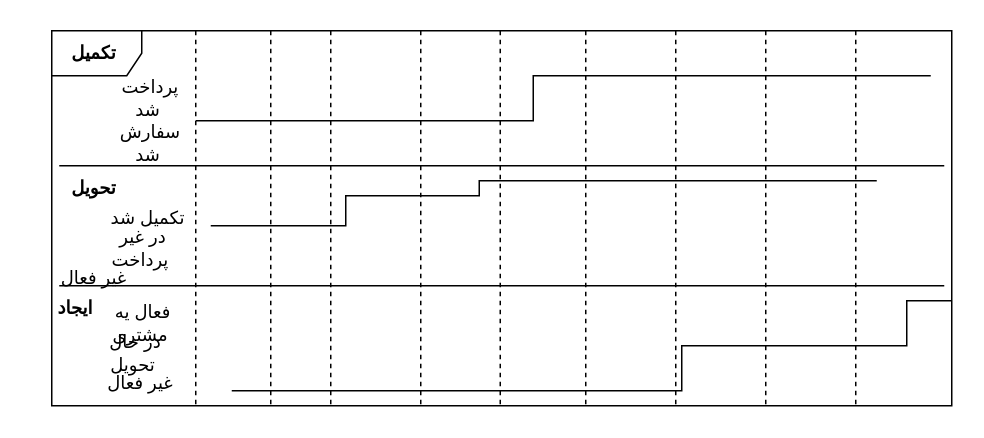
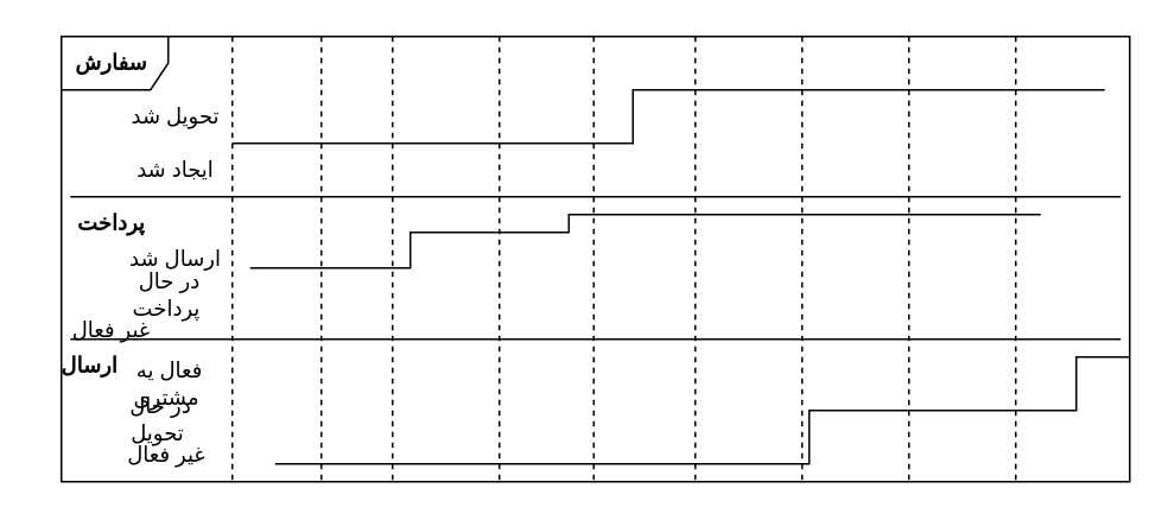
  <mxCell id="0" />
  <mxCell id="1" parent="0" />
- <mxCell id="2" value="&lt;b&gt;تکمیل&amp;nbsp;&lt;/b&gt;" style="shape=umlFrame;whiteSpace=wrap;html=1;pointerEvents=0;" vertex="1" parent="1"><mxGeometry x="34" y="20" width="600" height="250" as="geometry" /></mxCell>
+ <mxCell id="2" value="&lt;b&gt;سفارش&amp;nbsp;&lt;/b&gt;" style="shape=umlFrame;whiteSpace=wrap;html=1;pointerEvents=0;" vertex="1" parent="1"><mxGeometry x="34" y="20" width="600" height="250" as="geometry" /></mxCell>
  <mxCell id="3" value="" style="endArrow=none;dashed=1;html=1;rounded=0;" edge="1" parent="1"><mxGeometry width="50" height="50" relative="1" as="geometry"><mxPoint x="130" y="20" as="sourcePoint" /><mxPoint x="130" y="270" as="targetPoint" /></mxGeometry></mxCell>
  <mxCell id="4" value="" style="endArrow=none;dashed=1;html=1;rounded=0;" edge="1" parent="1"><mxGeometry width="50" height="50" relative="1" as="geometry"><mxPoint x="180" y="20" as="sourcePoint" /><mxPoint x="180" y="270" as="targetPoint" /></mxGeometry></mxCell>
  <mxCell id="5" value="" style="endArrow=none;dashed=1;html=1;rounded=0;" edge="1" parent="1"><mxGeometry width="50" height="50" relative="1" as="geometry"><mxPoint x="220" y="20" as="sourcePoint" /><mxPoint x="220" y="270" as="targetPoint" /></mxGeometry></mxCell>
  <mxCell id="6" value="" style="endArrow=none;dashed=1;html=1;rounded=0;" edge="1" parent="1"><mxGeometry width="50" height="50" relative="1" as="geometry"><mxPoint x="280" y="20" as="sourcePoint" /><mxPoint x="280" y="270" as="targetPoint" /></mxGeometry></mxCell>
  <mxCell id="7" value="" style="endArrow=none;dashed=1;html=1;rounded=0;" edge="1" parent="1"><mxGeometry width="50" height="50" relative="1" as="geometry"><mxPoint x="333" y="20" as="sourcePoint" /><mxPoint x="333" y="270" as="targetPoint" /></mxGeometry></mxCell>
  <mxCell id="8" value="" style="endArrow=none;dashed=1;html=1;rounded=0;" edge="1" parent="1"><mxGeometry width="50" height="50" relative="1" as="geometry"><mxPoint x="390" y="20" as="sourcePoint" /><mxPoint x="390" y="270" as="targetPoint" /></mxGeometry></mxCell>
  <mxCell id="9" value="" style="endArrow=none;dashed=1;html=1;rounded=0;" edge="1" parent="1"><mxGeometry width="50" height="50" relative="1" as="geometry"><mxPoint x="450" y="20" as="sourcePoint" /><mxPoint x="450" y="270" as="targetPoint" /></mxGeometry></mxCell>
  <mxCell id="10" value="" style="endArrow=none;dashed=1;html=1;rounded=0;" edge="1" parent="1"><mxGeometry width="50" height="50" relative="1" as="geometry"><mxPoint x="510" y="20" as="sourcePoint" /><mxPoint x="510" y="270" as="targetPoint" /></mxGeometry></mxCell>
  <mxCell id="11" value="" style="endArrow=none;dashed=1;html=1;rounded=0;" edge="1" parent="1"><mxGeometry width="50" height="50" relative="1" as="geometry"><mxPoint x="570" y="20" as="sourcePoint" /><mxPoint x="570" y="270" as="targetPoint" /></mxGeometry></mxCell>
  <mxCell id="12" value="" style="endArrow=none;html=1;rounded=0;" edge="1" parent="1"><mxGeometry width="50" height="50" relative="1" as="geometry"><mxPoint x="39" y="110" as="sourcePoint" /><mxPoint x="629" y="110" as="targetPoint" /></mxGeometry></mxCell>
  <mxCell id="13" value="" style="endArrow=none;html=1;rounded=0;" edge="1" parent="1"><mxGeometry width="50" height="50" relative="1" as="geometry"><mxPoint x="39" y="190" as="sourcePoint" /><mxPoint x="629" y="190" as="targetPoint" /></mxGeometry></mxCell>
  <mxCell id="14" value="" style="endArrow=none;html=1;edgeStyle=orthogonalEdgeStyle;rounded=0;" edge="1" parent="1"><mxGeometry relative="1" as="geometry"><mxPoint x="130" y="80" as="sourcePoint" /><mxPoint x="620" y="50" as="targetPoint" /><Array as="points"><mxPoint x="355" y="80" /><mxPoint x="355" y="50" /><mxPoint x="580" y="50" /></Array></mxGeometry></mxCell>
  <mxCell id="15" value="" style="endArrow=none;html=1;edgeStyle=orthogonalEdgeStyle;rounded=0;" edge="1" parent="1"><mxGeometry relative="1" as="geometry"><mxPoint x="140" y="149.98" as="sourcePoint" /><mxPoint x="584" y="120" as="targetPoint" /><Array as="points"><mxPoint x="230" y="129.98" /><mxPoint x="319" y="129.98" /><mxPoint x="319" y="119.98" /></Array></mxGeometry></mxCell>
  <mxCell id="16" value="" style="endArrow=none;html=1;edgeStyle=orthogonalEdgeStyle;rounded=0;" edge="1" parent="1"><mxGeometry relative="1" as="geometry"><mxPoint x="634" y="200" as="sourcePoint" /><mxPoint x="154" y="260" as="targetPoint" /><Array as="points"><mxPoint x="604" y="200" /><mxPoint x="604" y="230" /><mxPoint x="454" y="230" /><mxPoint x="454" y="260" /></Array></mxGeometry></mxCell>
- <mxCell id="17" value="پرداخت شد&amp;nbsp;" style="text;html=1;align=center;verticalAlign=middle;whiteSpace=wrap;rounded=0;" vertex="1" parent="1"><mxGeometry x="70" y="50" width="60" height="30" as="geometry" /></mxCell>
- <mxCell id="18" value="سفارش شد&amp;nbsp;" style="text;html=1;align=center;verticalAlign=middle;whiteSpace=wrap;rounded=0;" vertex="1" parent="1"><mxGeometry x="70" y="80" width="60" height="30" as="geometry" /></mxCell>
- <mxCell id="19" value="&lt;b&gt;تحویل&amp;nbsp;&lt;/b&gt;" style="text;html=1;align=center;verticalAlign=middle;whiteSpace=wrap;rounded=0;" vertex="1" parent="1"><mxGeometry x="34" y="110" width="60" height="30" as="geometry" /></mxCell>
- <mxCell id="20" value="تکمیل شد&amp;nbsp;" style="text;html=1;align=center;verticalAlign=middle;whiteSpace=wrap;rounded=0;" vertex="1" parent="1"><mxGeometry x="70" y="130" width="60" height="30" as="geometry" /></mxCell>
- <mxCell id="21" value="در غیر پرداخت&amp;nbsp;" style="text;html=1;align=center;verticalAlign=middle;whiteSpace=wrap;rounded=0;" vertex="1" parent="1"><mxGeometry x="60" y="150" width="70" height="30" as="geometry" /></mxCell>
+ <mxCell id="17" value="تحویل شد&amp;nbsp;" style="text;html=1;align=center;verticalAlign=middle;whiteSpace=wrap;rounded=0;" vertex="1" parent="1"><mxGeometry x="70" y="50" width="60" height="30" as="geometry" /></mxCell>
+ <mxCell id="18" value="ایجاد شد&amp;nbsp;" style="text;html=1;align=center;verticalAlign=middle;whiteSpace=wrap;rounded=0;" vertex="1" parent="1"><mxGeometry x="70" y="80" width="60" height="30" as="geometry" /></mxCell>
+ <mxCell id="19" value="&lt;b&gt;پرداخت&amp;nbsp;&lt;/b&gt;" style="text;html=1;align=center;verticalAlign=middle;whiteSpace=wrap;rounded=0;" vertex="1" parent="1"><mxGeometry x="34" y="110" width="60" height="30" as="geometry" /></mxCell>
+ <mxCell id="20" value="ارسال شد&amp;nbsp;" style="text;html=1;align=center;verticalAlign=middle;whiteSpace=wrap;rounded=0;" vertex="1" parent="1"><mxGeometry x="70" y="130" width="60" height="30" as="geometry" /></mxCell>
+ <mxCell id="21" value="در حال پرداخت&amp;nbsp;" style="text;html=1;align=center;verticalAlign=middle;whiteSpace=wrap;rounded=0;" vertex="1" parent="1"><mxGeometry x="60" y="150" width="70" height="30" as="geometry" /></mxCell>
  <mxCell id="22" value="غیر فعال&amp;nbsp;" style="text;html=1;align=center;verticalAlign=middle;whiteSpace=wrap;rounded=0;" vertex="1" parent="1"><mxGeometry x="34" y="170" width="60" height="30" as="geometry" /></mxCell>
- <mxCell id="23" value="&lt;b&gt;ایجاد&lt;/b&gt;" style="text;html=1;align=center;verticalAlign=middle;whiteSpace=wrap;rounded=0;" vertex="1" parent="1"><mxGeometry x="20" y="190" width="60" height="30" as="geometry" /></mxCell>
+ <mxCell id="23" value="&lt;b&gt;ارسال&lt;/b&gt;" style="text;html=1;align=center;verticalAlign=middle;whiteSpace=wrap;rounded=0;" vertex="1" parent="1"><mxGeometry x="20" y="190" width="60" height="30" as="geometry" /></mxCell>
  <mxCell id="24" value="فعال یه مشتری&amp;nbsp;" style="text;html=1;align=center;verticalAlign=middle;whiteSpace=wrap;rounded=0;" vertex="1" parent="1"><mxGeometry x="55" y="200" width="80" height="30" as="geometry" /></mxCell>
  <mxCell id="25" value="در حال تحویل&amp;nbsp;" style="text;html=1;align=center;verticalAlign=middle;whiteSpace=wrap;rounded=0;" vertex="1" parent="1"><mxGeometry x="55" y="220" width="70" height="30" as="geometry" /></mxCell>
  <mxCell id="26" value="غیر فعال&amp;nbsp;" style="text;html=1;align=center;verticalAlign=middle;whiteSpace=wrap;rounded=0;" vertex="1" parent="1"><mxGeometry x="65" y="240" width="60" height="30" as="geometry" /></mxCell>
